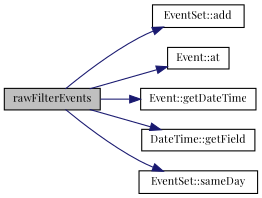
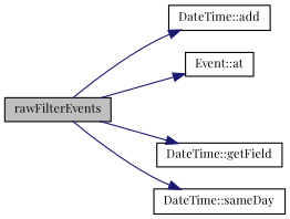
  digraph {
    fontname="Playfair Display"
    rankdir=LR
    node [color=black fillcolor=white fontname="Playfair Display" fontsize=10 shape=record style=filled]
    edge [color=midnightblue fontname="Playfair Display" fontsize=10 labelfontname=Helvetica labelfontsize=10 style=solid]
    n1 [fillcolor=grey75 fontcolor=black height=0.2 label=rawFilterEvents width=0.4]
-   n2 [height=0.2 label="EventSet::add" width=0.4]
+   n2 [height=0.2 label="DateTime::add" width=0.4]
    n3 [height=0.2 label="Event::at" width=0.4]
-   n4 [height=0.2 label="Event::getDateTime" width=0.4]
    n5 [height=0.2 label="DateTime::getField" width=0.4]
-   n6 [height=0.2 label="EventSet::sameDay" width=0.4]
+   n6 [height=0.2 label="DateTime::sameDay" width=0.4]
    n1 -> n2
    n1 -> n3
-   n1 -> n4
    n1 -> n5
    n1 -> n6
  }
